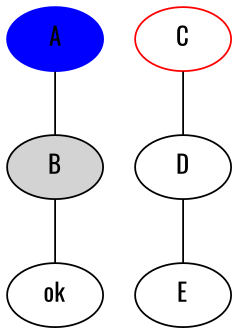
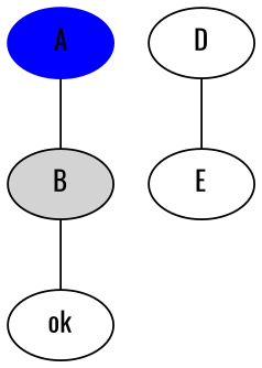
  graph {
    fontname=Oswald
    node [fontname=Oswald]
    edge [fontname=Oswald]
    A [color=blue style=filled]
    B [style=filled]
    ok
-   C [color=red]
    D
    E
    A -- B
    B -- ok
-   C -- D
    D -- E
  }
